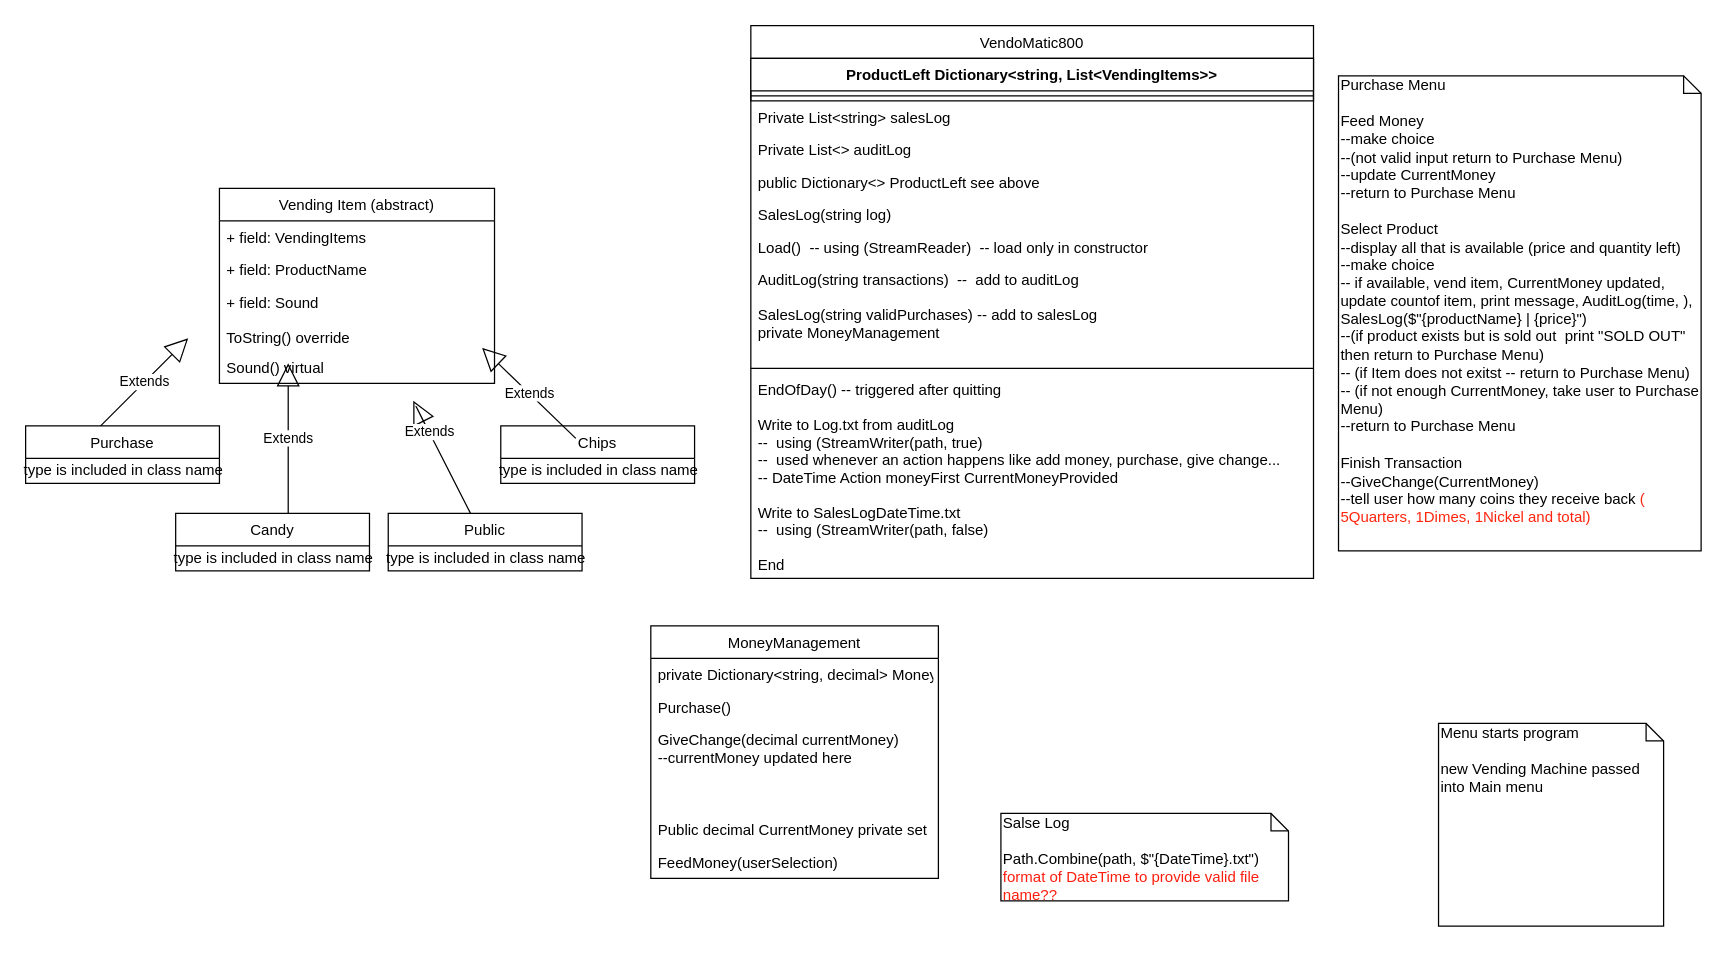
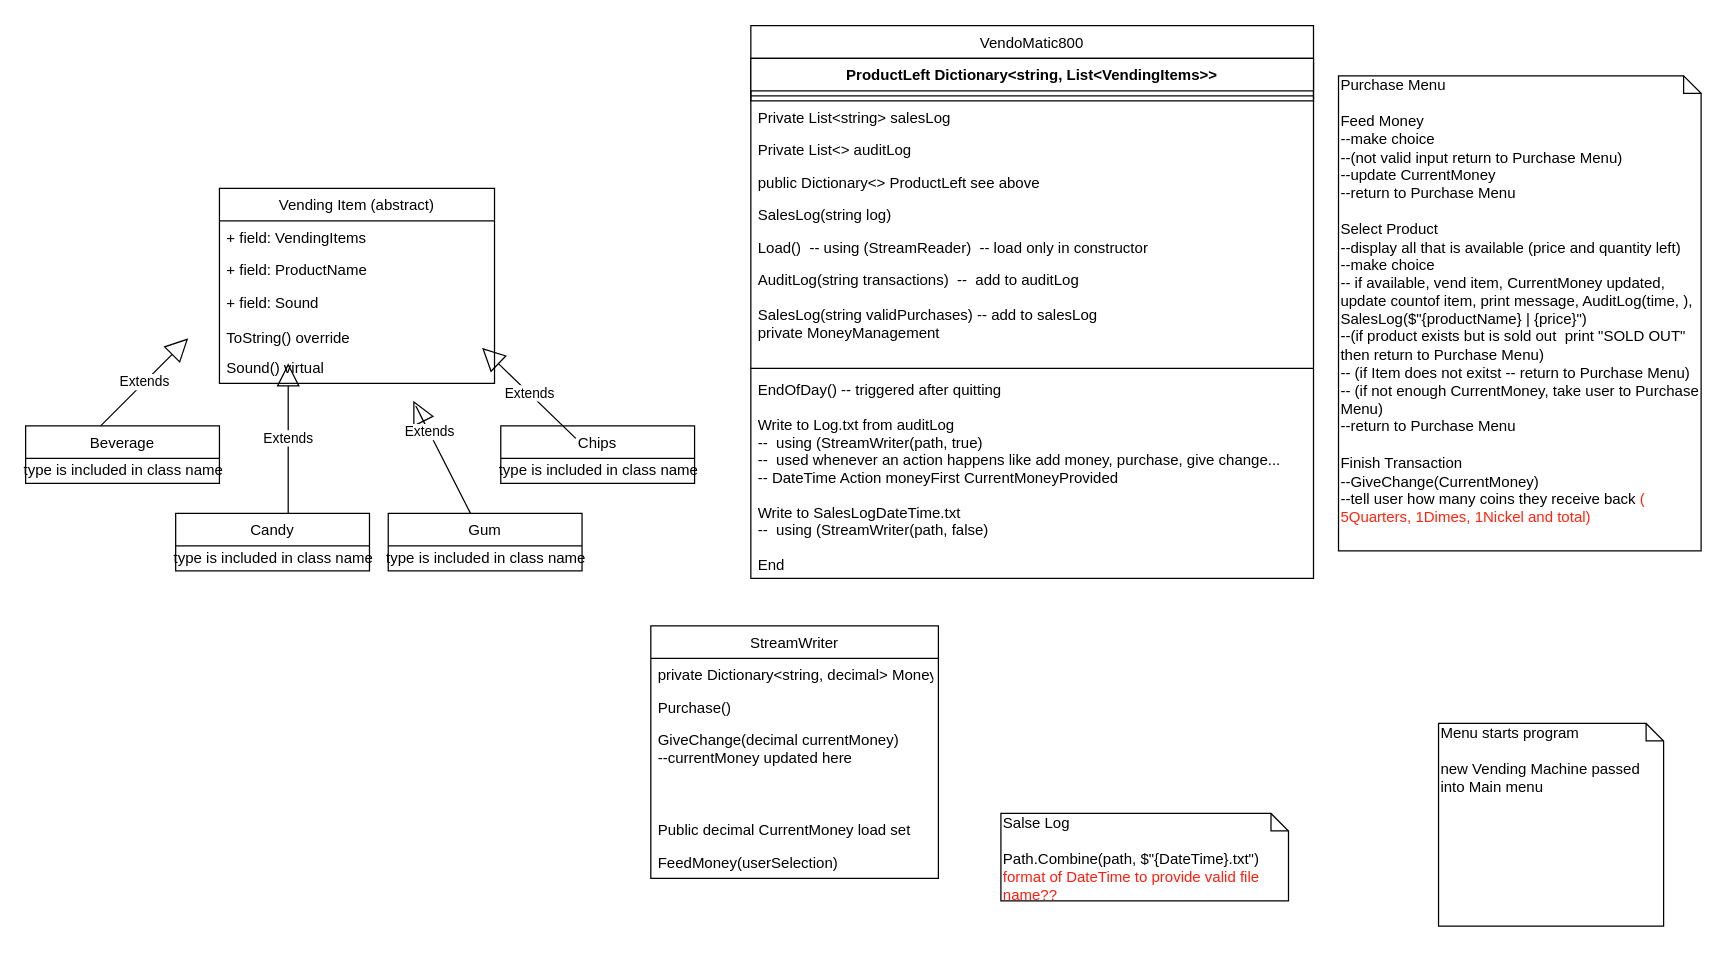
  <mxCell id="0" />
  <mxCell id="1" parent="0" />
- <mxCell id="2" value="Purchase" style="swimlane;fontStyle=0;childLayout=stackLayout;horizontal=1;startSize=26;fillColor=none;horizontalStack=0;resizeParent=1;resizeParentMax=0;resizeLast=0;collapsible=1;marginBottom=0;" vertex="1" parent="1"><mxGeometry x="20" y="340" width="155" height="46" as="geometry" /></mxCell>
+ <mxCell id="2" value="Beverage" style="swimlane;fontStyle=0;childLayout=stackLayout;horizontal=1;startSize=26;fillColor=none;horizontalStack=0;resizeParent=1;resizeParentMax=0;resizeLast=0;collapsible=1;marginBottom=0;" vertex="1" parent="1"><mxGeometry x="20" y="340" width="155" height="46" as="geometry" /></mxCell>
  <mxCell id="3" value="type is included in class name" style="text;html=1;align=center;verticalAlign=middle;resizable=0;points=[];autosize=1;" vertex="1" parent="2"><mxGeometry y="26" width="155" height="20" as="geometry" /></mxCell>
  <mxCell id="4" value="Chips" style="swimlane;fontStyle=0;childLayout=stackLayout;horizontal=1;startSize=26;fillColor=none;horizontalStack=0;resizeParent=1;resizeParentMax=0;resizeLast=0;collapsible=1;marginBottom=0;" vertex="1" parent="1"><mxGeometry x="400" y="340" width="155" height="46" as="geometry" /></mxCell>
  <mxCell id="5" value="Extends" style="endArrow=block;endSize=16;endFill=0;html=1;entryX=0.955;entryY=0.955;entryDx=0;entryDy=0;entryPerimeter=0;" edge="1" parent="4" target="17"><mxGeometry width="160" relative="1" as="geometry"><mxPoint x="60" y="10" as="sourcePoint" /><mxPoint x="220" y="10" as="targetPoint" /></mxGeometry></mxCell>
  <mxCell id="6" value="type is included in class name" style="text;html=1;align=center;verticalAlign=middle;resizable=0;points=[];autosize=1;" vertex="1" parent="4"><mxGeometry y="26" width="155" height="20" as="geometry" /></mxCell>
  <mxCell id="7" value="Candy" style="swimlane;fontStyle=0;childLayout=stackLayout;horizontal=1;startSize=26;fillColor=none;horizontalStack=0;resizeParent=1;resizeParentMax=0;resizeLast=0;collapsible=1;marginBottom=0;" vertex="1" parent="1"><mxGeometry x="140" y="410" width="155" height="46" as="geometry" /></mxCell>
  <mxCell id="8" value="Extends" style="endArrow=block;endSize=16;endFill=0;html=1;" edge="1" parent="7"><mxGeometry width="160" relative="1" as="geometry"><mxPoint x="90" as="sourcePoint" /><mxPoint x="90" y="-120" as="targetPoint" /></mxGeometry></mxCell>
  <mxCell id="9" value="type is included in class name" style="text;html=1;align=center;verticalAlign=middle;resizable=0;points=[];autosize=1;" vertex="1" parent="7"><mxGeometry y="26" width="155" height="20" as="geometry" /></mxCell>
- <mxCell id="10" value="Public" style="swimlane;fontStyle=0;childLayout=stackLayout;horizontal=1;startSize=26;fillColor=none;horizontalStack=0;resizeParent=1;resizeParentMax=0;resizeLast=0;collapsible=1;marginBottom=0;" vertex="1" parent="1"><mxGeometry x="310" y="410" width="155" height="46" as="geometry" /></mxCell>
+ <mxCell id="10" value="Gum" style="swimlane;fontStyle=0;childLayout=stackLayout;horizontal=1;startSize=26;fillColor=none;horizontalStack=0;resizeParent=1;resizeParentMax=0;resizeLast=0;collapsible=1;marginBottom=0;" vertex="1" parent="1"><mxGeometry x="310" y="410" width="155" height="46" as="geometry" /></mxCell>
  <mxCell id="11" value="type is included in class name" style="text;html=1;align=center;verticalAlign=middle;resizable=0;points=[];autosize=1;" vertex="1" parent="10"><mxGeometry y="26" width="155" height="20" as="geometry" /></mxCell>
  <mxCell id="12" value="Extends" style="endArrow=block;endSize=16;endFill=0;html=1;exitX=0.387;exitY=0;exitDx=0;exitDy=0;exitPerimeter=0;" edge="1" parent="1" source="2"><mxGeometry width="160" relative="1" as="geometry"><mxPoint x="60" y="300" as="sourcePoint" /><mxPoint x="150" y="270" as="targetPoint" /></mxGeometry></mxCell>
  <mxCell id="13" value="Extends" style="endArrow=block;endSize=16;endFill=0;html=1;" edge="1" parent="1" source="10"><mxGeometry width="160" relative="1" as="geometry"><mxPoint x="630" y="440" as="sourcePoint" /><mxPoint x="330" y="320" as="targetPoint" /><Array as="points"><mxPoint x="330" y="320" /><mxPoint x="340" y="340" /></Array></mxGeometry></mxCell>
  <mxCell id="14" value="Vending Item (abstract)" style="swimlane;fontStyle=0;childLayout=stackLayout;horizontal=1;startSize=26;fillColor=none;horizontalStack=0;resizeParent=1;resizeParentMax=0;resizeLast=0;collapsible=1;marginBottom=0;" vertex="1" parent="1"><mxGeometry x="175" y="150" width="220" height="156" as="geometry" /></mxCell>
  <mxCell id="15" value="+ field: VendingItems" style="text;strokeColor=none;fillColor=none;align=left;verticalAlign=top;spacingLeft=4;spacingRight=4;overflow=hidden;rotatable=0;points=[[0,0.5],[1,0.5]];portConstraint=eastwest;" vertex="1" parent="14"><mxGeometry y="26" width="220" height="26" as="geometry" /></mxCell>
  <mxCell id="16" value="+ field: ProductName" style="text;strokeColor=none;fillColor=none;align=left;verticalAlign=top;spacingLeft=4;spacingRight=4;overflow=hidden;rotatable=0;points=[[0,0.5],[1,0.5]];portConstraint=eastwest;" vertex="1" parent="14"><mxGeometry y="52" width="220" height="26" as="geometry" /></mxCell>
  <mxCell id="17" value="+ field: Sound&#10;&#10;ToString() override" style="text;strokeColor=none;fillColor=none;align=left;verticalAlign=top;spacingLeft=4;spacingRight=4;overflow=hidden;rotatable=0;points=[[0,0.5],[1,0.5]];portConstraint=eastwest;" vertex="1" parent="14"><mxGeometry y="78" width="220" height="52" as="geometry" /></mxCell>
  <mxCell id="18" value="Sound() virtual" style="text;strokeColor=none;fillColor=none;align=left;verticalAlign=top;spacingLeft=4;spacingRight=4;overflow=hidden;rotatable=0;points=[[0,0.5],[1,0.5]];portConstraint=eastwest;" vertex="1" parent="14"><mxGeometry y="130" width="220" height="26" as="geometry" /></mxCell>
- <mxCell id="19" value="MoneyManagement" style="swimlane;fontStyle=0;childLayout=stackLayout;horizontal=1;startSize=26;fillColor=none;horizontalStack=0;resizeParent=1;resizeParentMax=0;resizeLast=0;collapsible=1;marginBottom=0;" vertex="1" parent="1"><mxGeometry x="520" y="500" width="230" height="202" as="geometry" /></mxCell>
+ <mxCell id="19" value="StreamWriter" style="swimlane;fontStyle=0;childLayout=stackLayout;horizontal=1;startSize=26;fillColor=none;horizontalStack=0;resizeParent=1;resizeParentMax=0;resizeLast=0;collapsible=1;marginBottom=0;" vertex="1" parent="1"><mxGeometry x="520" y="500" width="230" height="202" as="geometry" /></mxCell>
  <mxCell id="20" value="private Dictionary&lt;string, decimal&gt; MoneyManagemant" style="text;strokeColor=none;fillColor=none;align=left;verticalAlign=top;spacingLeft=4;spacingRight=4;overflow=hidden;rotatable=0;points=[[0,0.5],[1,0.5]];portConstraint=eastwest;" vertex="1" parent="19"><mxGeometry y="26" width="230" height="26" as="geometry" /></mxCell>
  <mxCell id="21" value="Purchase()" style="text;strokeColor=none;fillColor=none;align=left;verticalAlign=top;spacingLeft=4;spacingRight=4;overflow=hidden;rotatable=0;points=[[0,0.5],[1,0.5]];portConstraint=eastwest;" vertex="1" parent="19"><mxGeometry y="52" width="230" height="26" as="geometry" /></mxCell>
  <mxCell id="22" value="GiveChange(decimal currentMoney)&#10;--currentMoney updated here" style="text;strokeColor=none;fillColor=none;align=left;verticalAlign=top;spacingLeft=4;spacingRight=4;overflow=hidden;rotatable=0;points=[[0,0.5],[1,0.5]];portConstraint=eastwest;" vertex="1" parent="19"><mxGeometry y="78" width="230" height="72" as="geometry" /></mxCell>
- <mxCell id="23" value="Public decimal CurrentMoney private set&#10;" style="text;strokeColor=none;fillColor=none;align=left;verticalAlign=top;spacingLeft=4;spacingRight=4;overflow=hidden;rotatable=0;points=[[0,0.5],[1,0.5]];portConstraint=eastwest;" vertex="1" parent="19"><mxGeometry y="150" width="230" height="26" as="geometry" /></mxCell>
+ <mxCell id="23" value="Public decimal CurrentMoney load set&#10;" style="text;strokeColor=none;fillColor=none;align=left;verticalAlign=top;spacingLeft=4;spacingRight=4;overflow=hidden;rotatable=0;points=[[0,0.5],[1,0.5]];portConstraint=eastwest;" vertex="1" parent="19"><mxGeometry y="150" width="230" height="26" as="geometry" /></mxCell>
  <mxCell id="24" value="FeedMoney(userSelection) " style="text;strokeColor=none;fillColor=none;align=left;verticalAlign=top;spacingLeft=4;spacingRight=4;overflow=hidden;rotatable=0;points=[[0,0.5],[1,0.5]];portConstraint=eastwest;" vertex="1" parent="19"><mxGeometry y="176" width="230" height="26" as="geometry" /></mxCell>
  <mxCell id="25" value="Purchase Menu&lt;br&gt;&lt;br&gt;Feed Money&lt;br&gt;--make choice&lt;br&gt;--(not valid input return to Purchase Menu)&lt;br&gt;--update CurrentMoney&lt;br&gt;--return to Purchase Menu&lt;br&gt;&lt;br&gt;Select Product&lt;br&gt;--display all that is available (price and quantity left)&lt;br&gt;--make choice&lt;br&gt;-- if available, vend item, CurrentMoney updated, update countof item, print message, AuditLog(time, ), SalesLog($&quot;{productName} | {price}&quot;)&lt;br&gt;--(if product exists but is sold out&amp;nbsp; print &quot;SOLD OUT&quot; then return to Purchase Menu)&lt;br&gt;-- (if Item does not exitst -- return to Purchase Menu)&lt;br&gt;-- (if not enough CurrentMoney, take user to Purchase Menu)&lt;br&gt;--return to Purchase Menu&lt;br&gt;&lt;br&gt;Finish Transaction&lt;br&gt;--GiveChange(CurrentMoney)&lt;br&gt;--tell user how many coins they receive back &lt;font color=&quot;#ff250d&quot;&gt;( 5Quarters, 1Dimes, 1Nickel and total)&lt;/font&gt;" style="shape=note;whiteSpace=wrap;html=1;size=14;verticalAlign=top;align=left;spacingTop=-6;" vertex="1" parent="1"><mxGeometry x="1070" y="60" width="290" height="380" as="geometry" /></mxCell>
  <mxCell id="26" value="Salse Log&lt;br&gt;&lt;br&gt;Path.Combine(path, $&quot;{DateTime}.txt&quot;)&lt;br&gt;&lt;font color=&quot;#ff1d0d&quot;&gt;format of DateTime to provide valid file name??&lt;/font&gt;" style="shape=note;whiteSpace=wrap;html=1;size=14;verticalAlign=top;align=left;spacingTop=-6;" vertex="1" parent="1"><mxGeometry x="800" y="650" width="230" height="70" as="geometry" /></mxCell>
  <mxCell id="27" value="VendoMatic800" style="swimlane;fontStyle=0;childLayout=stackLayout;horizontal=1;startSize=26;fillColor=none;horizontalStack=0;resizeParent=1;resizeParentMax=0;resizeLast=0;collapsible=1;marginBottom=0;" vertex="1" parent="1"><mxGeometry x="600" y="20" width="450" height="442" as="geometry" /></mxCell>
  <mxCell id="28" value="ProductLeft Dictionary&lt;string, List&lt;VendingItems&gt;&gt;" style="swimlane;fontStyle=1;align=center;verticalAlign=top;childLayout=stackLayout;horizontal=1;startSize=26;horizontalStack=0;resizeParent=1;resizeParentMax=0;resizeLast=0;collapsible=1;marginBottom=0;" vertex="1" parent="27"><mxGeometry y="26" width="450" height="34" as="geometry" /></mxCell>
  <mxCell id="29" value="" style="line;strokeWidth=1;fillColor=none;align=left;verticalAlign=middle;spacingTop=-1;spacingLeft=3;spacingRight=3;rotatable=0;labelPosition=right;points=[];portConstraint=eastwest;" vertex="1" parent="28"><mxGeometry y="26" width="450" height="8" as="geometry" /></mxCell>
  <mxCell id="30" value="Private List&lt;string&gt; salesLog" style="text;strokeColor=none;fillColor=none;align=left;verticalAlign=top;spacingLeft=4;spacingRight=4;overflow=hidden;rotatable=0;points=[[0,0.5],[1,0.5]];portConstraint=eastwest;" vertex="1" parent="27"><mxGeometry y="60" width="450" height="26" as="geometry" /></mxCell>
  <mxCell id="31" value="Private List&lt;&gt; auditLog" style="text;strokeColor=none;fillColor=none;align=left;verticalAlign=top;spacingLeft=4;spacingRight=4;overflow=hidden;rotatable=0;points=[[0,0.5],[1,0.5]];portConstraint=eastwest;" vertex="1" parent="27"><mxGeometry y="86" width="450" height="26" as="geometry" /></mxCell>
  <mxCell id="32" value="public Dictionary&lt;&gt; ProductLeft see above" style="text;strokeColor=none;fillColor=none;align=left;verticalAlign=top;spacingLeft=4;spacingRight=4;overflow=hidden;rotatable=0;points=[[0,0.5],[1,0.5]];portConstraint=eastwest;" vertex="1" parent="27"><mxGeometry y="112" width="450" height="26" as="geometry" /></mxCell>
  <mxCell id="33" value="SalesLog(string log)" style="text;strokeColor=none;fillColor=none;align=left;verticalAlign=top;spacingLeft=4;spacingRight=4;overflow=hidden;rotatable=0;points=[[0,0.5],[1,0.5]];portConstraint=eastwest;" vertex="1" parent="27"><mxGeometry y="138" width="450" height="26" as="geometry" /></mxCell>
  <mxCell id="34" value="Load()  -- using (StreamReader)  -- load only in constructor&#10; " style="text;strokeColor=none;fillColor=none;align=left;verticalAlign=top;spacingLeft=4;spacingRight=4;overflow=hidden;rotatable=0;points=[[0,0.5],[1,0.5]];portConstraint=eastwest;" vertex="1" parent="27"><mxGeometry y="164" width="450" height="26" as="geometry" /></mxCell>
  <mxCell id="35" value="AuditLog(string transactions)  --  add to auditLog" style="text;strokeColor=none;fillColor=none;align=left;verticalAlign=top;spacingLeft=4;spacingRight=4;overflow=hidden;rotatable=0;points=[[0,0.5],[1,0.5]];portConstraint=eastwest;" vertex="1" parent="27"><mxGeometry y="190" width="450" height="28" as="geometry" /></mxCell>
  <mxCell id="36" value="SalesLog(string validPurchases) -- add to salesLog&#10;private MoneyManagement " style="text;strokeColor=none;fillColor=none;align=left;verticalAlign=top;spacingLeft=4;spacingRight=4;overflow=hidden;rotatable=0;points=[[0,0.5],[1,0.5]];portConstraint=eastwest;" vertex="1" parent="27"><mxGeometry y="218" width="450" height="52" as="geometry" /></mxCell>
  <mxCell id="37" value="" style="line;strokeWidth=1;fillColor=none;align=left;verticalAlign=middle;spacingTop=-1;spacingLeft=3;spacingRight=3;rotatable=0;labelPosition=right;points=[];portConstraint=eastwest;" vertex="1" parent="27"><mxGeometry y="270" width="450" height="8" as="geometry" /></mxCell>
  <mxCell id="38" value="EndOfDay() -- triggered after quitting&#10;&#10;Write to Log.txt from auditLog&#10;--  using (StreamWriter(path, true)  &#10;--  used whenever an action happens like add money, purchase, give change...&#10;-- DateTime Action moneyFirst CurrentMoneyProvided&#10;&#10;Write to SalesLogDateTime.txt&#10;--  using (StreamWriter(path, false) &#10;&#10;End&#10;&#10;" style="text;strokeColor=none;fillColor=none;align=left;verticalAlign=top;spacingLeft=4;spacingRight=4;overflow=hidden;rotatable=0;points=[[0,0.5],[1,0.5]];portConstraint=eastwest;" vertex="1" parent="27"><mxGeometry y="278" width="450" height="164" as="geometry" /></mxCell>
  <mxCell id="39" value="Menu starts program&lt;br&gt;&lt;br&gt;new Vending Machine passed into Main menu" style="shape=note;whiteSpace=wrap;html=1;size=14;verticalAlign=top;align=left;spacingTop=-6;" vertex="1" parent="1"><mxGeometry x="1150" y="578" width="180" height="162" as="geometry" /></mxCell>
